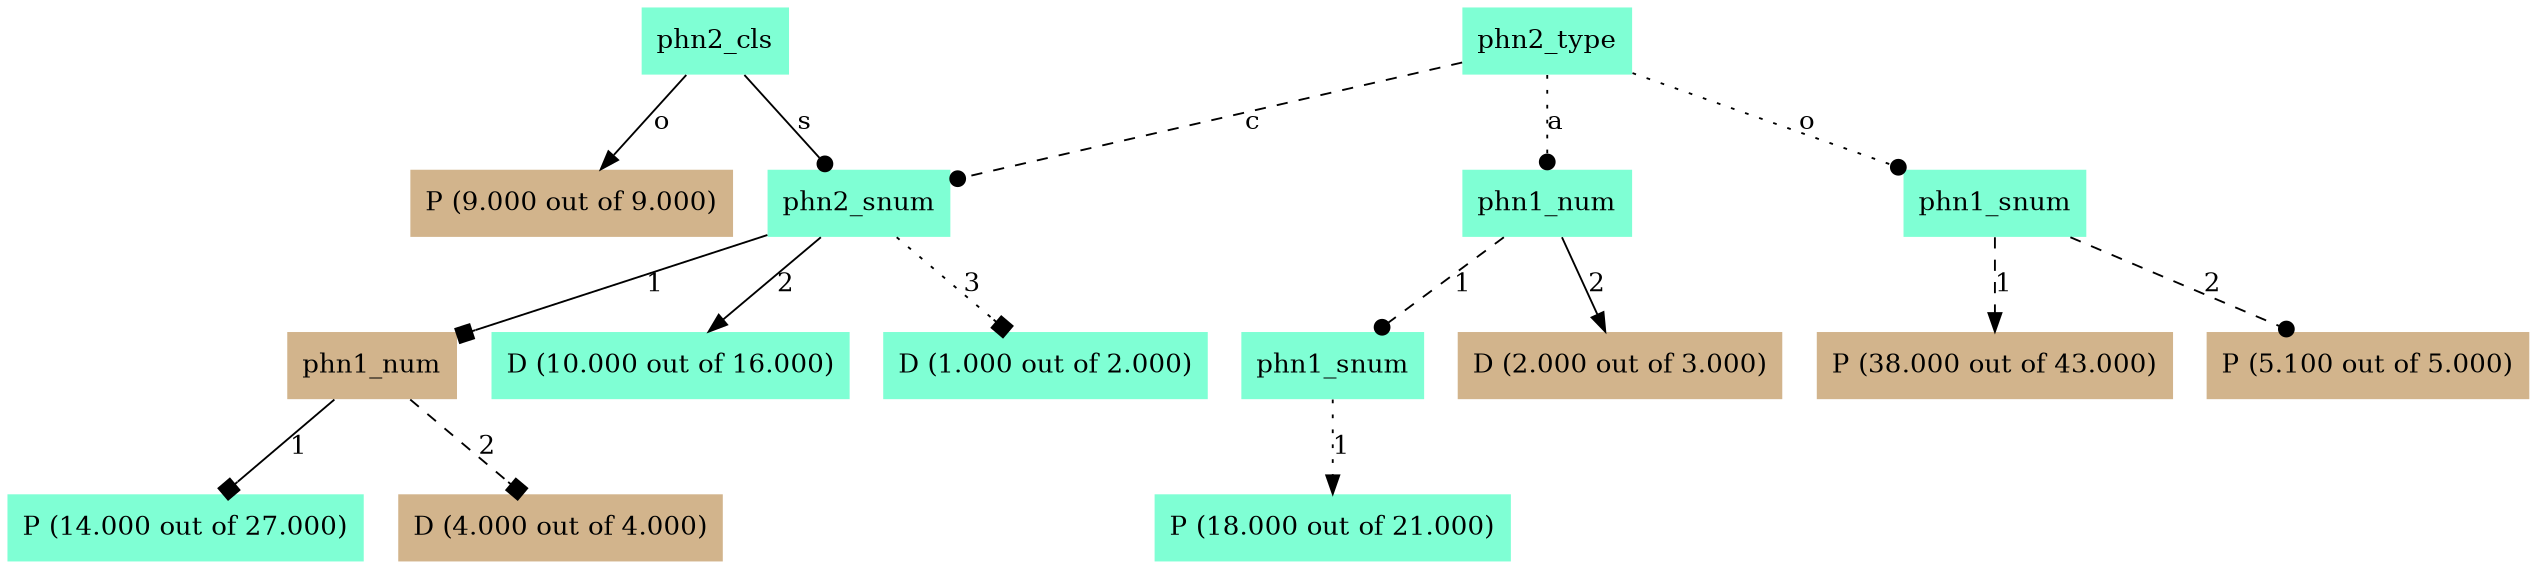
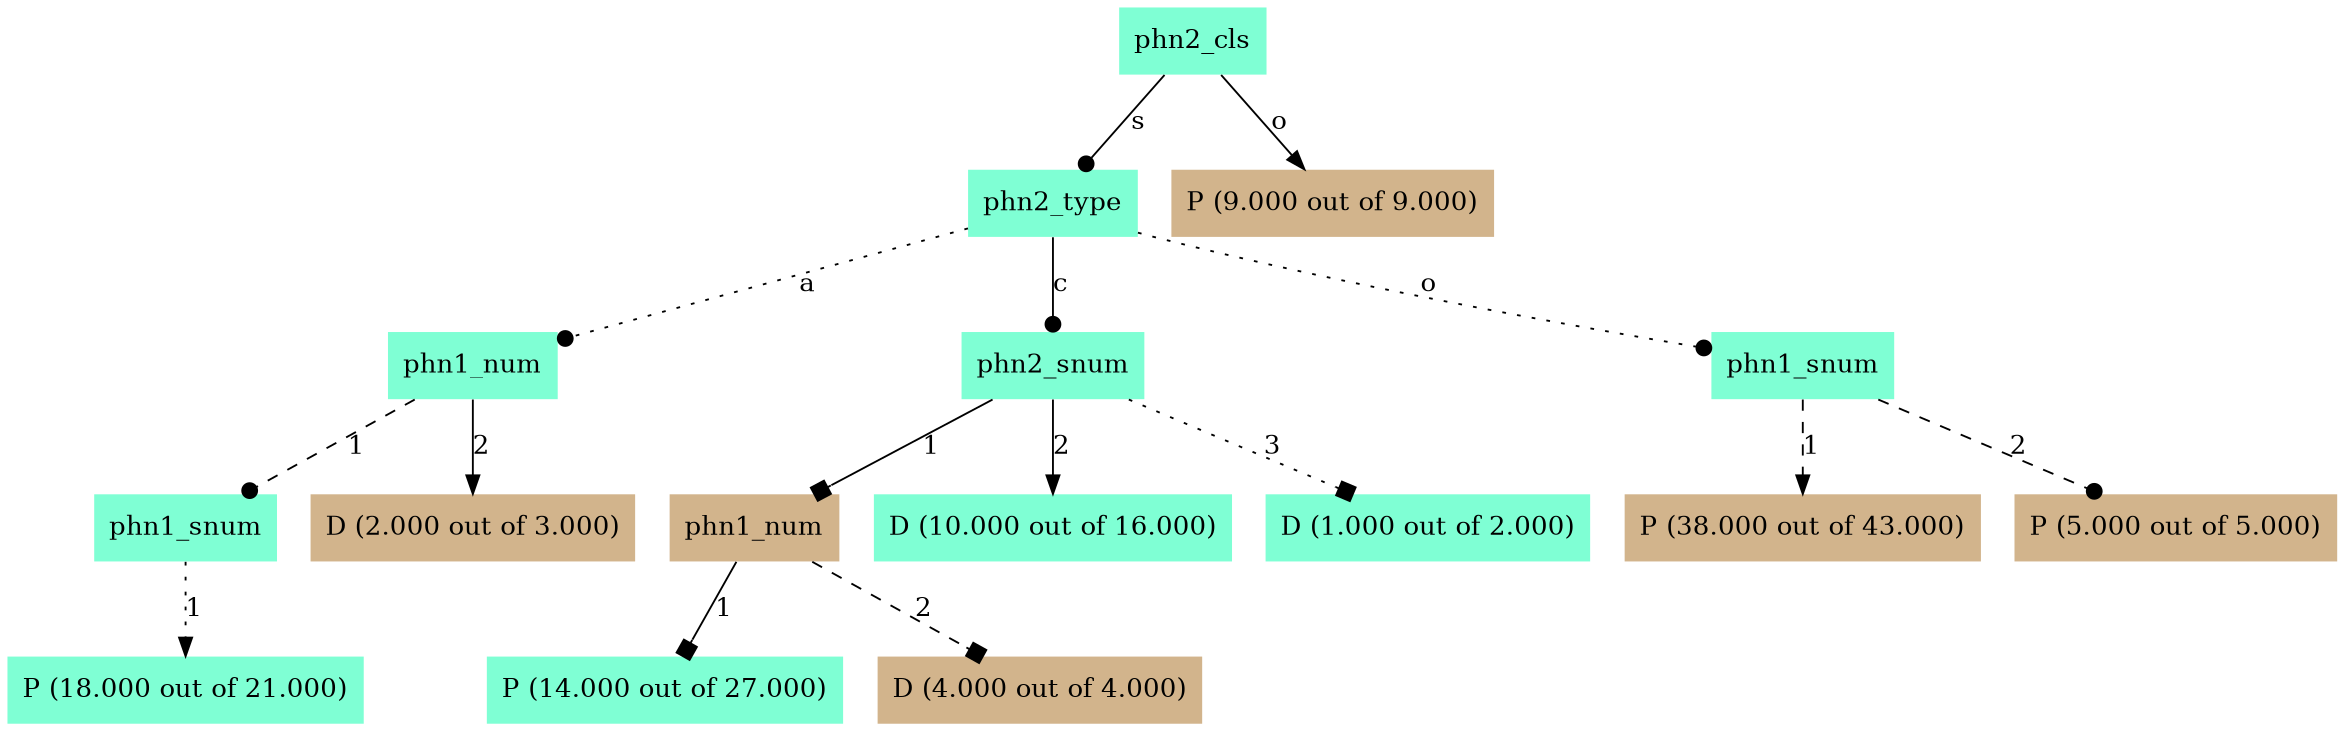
  digraph {
    node [color=darkorange fillcolor=aquamarine shape=plaintext style=filled]
    edge [arrowhead=dot style=solid]
    n1 [color=brown label=phn2_cls]
    n2 [color=brown label=phn2_type]
    n3 [color=gray40 fillcolor=tan label="P (9.000 out of 9.000)"]
    n4 [label=phn1_num]
    n5 [color=gray40 label=phn2_snum]
    n6 [label=phn1_snum]
    n7 [label=phn1_snum]
    n8 [color=brown fillcolor=tan label="D (2.000 out of 3.000)"]
    n9 [fillcolor=tan label=phn1_num]
    n10 [color=brown label="D (10.000 out of 16.000)"]
    n11 [label="D (1.000 out of 2.000)"]
    n12 [fillcolor=tan label="P (38.000 out of 43.000)"]
-   n13 [color=gray40 fillcolor=tan label="P (5.100 out of 5.000)"]
+   n13 [color=gray40 fillcolor=tan label="P (5.000 out of 5.000)"]
    n14 [color=gray40 label="P (18.000 out of 21.000)"]
    n15 [label="P (14.000 out of 27.000)"]
    n16 [color=brown fillcolor=tan label="D (4.000 out of 4.000)"]
-   n1 -> n5 [label=s]
+   n1 -> n2 [label=s]
    n1 -> n3 [arrowhead=normal label=o]
    n2 -> n4 [label=a style=dotted]
-   n2 -> n5 [label=c style=dashed]
+   n2 -> n5 [label=c]
    n2 -> n6 [label=o style=dotted]
    n4 -> n7 [label=1 style=dashed]
    n4 -> n8 [arrowhead=normal label=2]
    n5 -> n9 [arrowhead=box label=1]
    n5 -> n10 [arrowhead=normal label=2]
    n5 -> n11 [arrowhead=box label=3 style=dotted]
    n6 -> n12 [arrowhead=normal label=1 style=dashed]
    n6 -> n13 [label=2 style=dashed]
    n7 -> n14 [arrowhead=normal label=1 style=dotted]
    n9 -> n15 [arrowhead=box label=1]
    n9 -> n16 [arrowhead=box label=2 style=dashed]
  }
